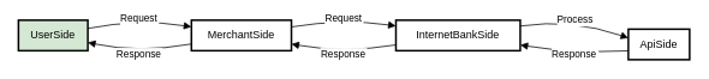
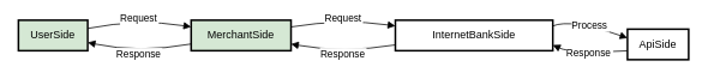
  <mxCell id="0" />
  <mxCell id="1" parent="0" />
  <mxCell id="2" value="UserSide" style="whiteSpace=wrap;strokeWidth=2;fillColor=#d5e8d4;" vertex="1" parent="1"><mxGeometry y="22" width="77" height="34" as="geometry" x="20" /></mxCell>
- <mxCell id="3" value="MerchantSide" style="whiteSpace=wrap;strokeWidth=2;" vertex="1" parent="1"><mxGeometry x="212" y="22" width="111" height="34" as="geometry" /></mxCell>
- <mxCell id="4" value="InternetBankSide" style="whiteSpace=wrap;strokeWidth=2;" vertex="1" parent="1"><mxGeometry x="439" y="22" width="138" height="34" as="geometry" /></mxCell>
+ <mxCell id="3" value="MerchantSide" style="whiteSpace=wrap;strokeWidth=2;fillColor=#d5e8d4;" vertex="1" parent="1"><mxGeometry x="212" y="22" width="111" height="34" as="geometry" /></mxCell>
+ <mxCell id="4" value="InternetBankSide" style="whiteSpace=wrap;strokeWidth=2;" vertex="1" parent="1"><mxGeometry x="439" y="22" width="175" height="34" as="geometry" /></mxCell>
  <mxCell id="5" value="ApiSide" style="whiteSpace=wrap;strokeWidth=2;" vertex="1" parent="1"><mxGeometry x="697" y="32" width="68" height="34" as="geometry" /></mxCell>
  <mxCell id="6" value="Request" style="curved=1;startArrow=none;endArrow=block;exitX=1;exitY=0.27;entryX=0;entryY=0.22;" edge="1" parent="1" source="2" target="3"><mxGeometry relative="1" as="geometry"><Array as="points"><mxPoint x="154" y="20" /></Array></mxGeometry></mxCell>
  <mxCell id="7" value="Request" style="curved=1;startArrow=none;endArrow=block;exitX=1;exitY=0.22;entryX=0;entryY=0.19;" edge="1" parent="1" source="3" target="4"><mxGeometry relative="1" as="geometry"><Array as="points"><mxPoint x="381" y="20" /></Array></mxGeometry></mxCell>
  <mxCell id="8" value="Process" style="curved=1;startArrow=none;endArrow=block;exitX=1;exitY=0.19;entryX=0;entryY=0.29;" edge="1" parent="1" source="4" target="5"><mxGeometry relative="1" as="geometry"><Array as="points"><mxPoint x="634" y="20" /></Array></mxGeometry></mxCell>
  <mxCell id="9" value="Response" style="curved=1;startArrow=none;endArrow=block;exitX=0;exitY=0.71;entryX=1;entryY=0.81;" edge="1" parent="1" source="5" target="4"><mxGeometry relative="1" as="geometry"><Array as="points"><mxPoint x="634" y="59" /></Array></mxGeometry></mxCell>
  <mxCell id="10" value="Response" style="curved=1;startArrow=none;endArrow=block;exitX=0;exitY=0.81;entryX=1;entryY=0.78;" edge="1" parent="1" source="4" target="3"><mxGeometry relative="1" as="geometry"><Array as="points"><mxPoint x="381" y="59" /></Array></mxGeometry></mxCell>
  <mxCell id="11" value="Response" style="curved=1;startArrow=none;endArrow=block;exitX=0;exitY=0.78;entryX=1;entryY=0.73;" edge="1" parent="1" source="3" target="2"><mxGeometry relative="1" as="geometry"><Array as="points"><mxPoint x="154" y="59" /></Array></mxGeometry></mxCell>
